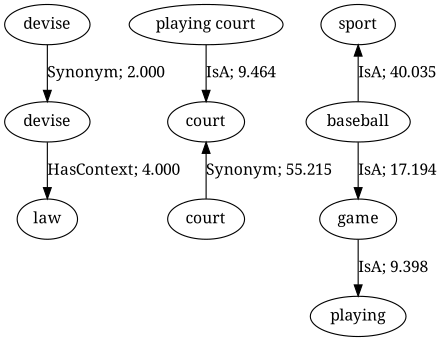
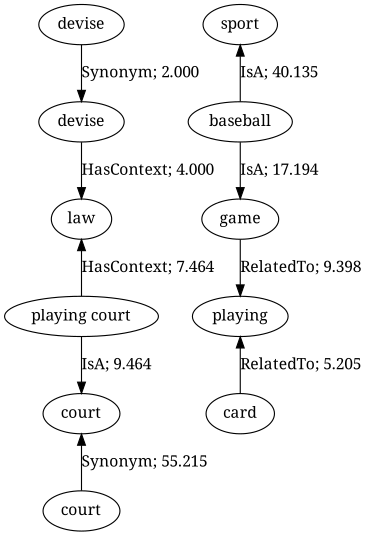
  digraph {
    fontname="Noto Serif"
    node [fontname="Noto Serif"]
    edge [dir=forward fontname="Noto Serif"]
    n1 [label=devise]
    n2 [label=devise]
    n3 [label=law]
    n4 [label="playing court"]
    n5 [label=court]
    n6 [label=court]
    n7 [label=sport]
    n8 [label=baseball]
    n9 [label=game]
    n10 [label=playing]
+   n11 [label=card]
    n1 -> n2 [label="Synonym; 2.000" weight=2.000]
    n2 -> n3 [label="HasContext; 4.000" weight=4.000]
+   n3 -> n4 [dir=back label="HasContext; 7.464" weight=7.464]
    n4 -> n5 [label="IsA; 9.464" weight=9.464]
    n5 -> n6 [dir=back label="Synonym; 55.215" weight=55.215]
-   n7 -> n8 [dir=back label="IsA; 40.035" weight=40.035]
+   n7 -> n8 [dir=back label="IsA; 40.135" weight=40.035]
    n8 -> n9 [label="IsA; 17.194" weight=17.144]
-   n9 -> n10 [label="IsA; 9.398" weight=9.398]
+   n9 -> n10 [label="RelatedTo; 9.398" weight=9.398]
+   n10 -> n11 [dir=back label="RelatedTo; 5.205" weight=5.205]
  }
